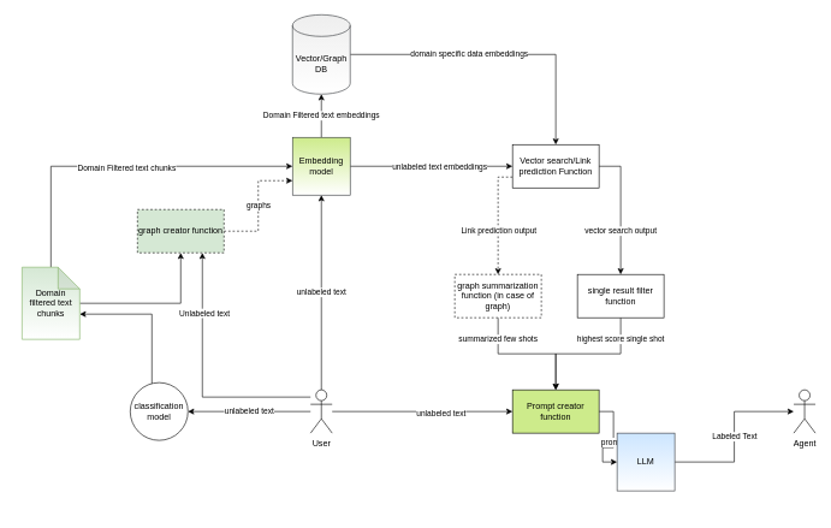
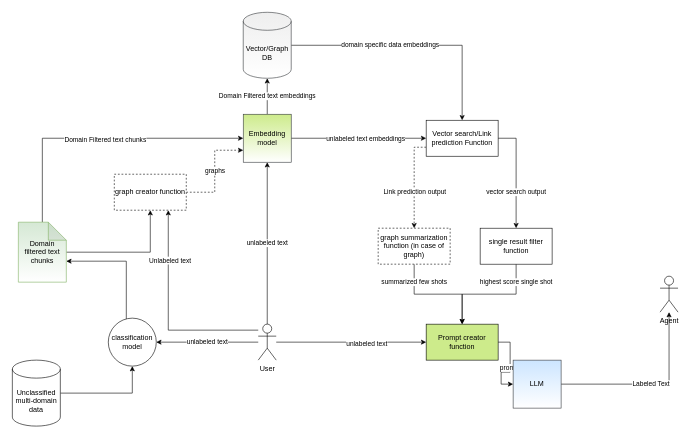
  <mxCell id="0" />
  <mxCell id="1" parent="0" />
  <mxCell id="2" value="prompt" style="edgeStyle=orthogonalEdgeStyle;rounded=0;orthogonalLoop=1;jettySize=auto;html=1;exitX=1;exitY=0.5;exitDx=0;exitDy=0;" edge="1" parent="1" source="6" target="4"><mxGeometry relative="1" as="geometry"><mxPoint x="830" y="570" as="sourcePoint" /></mxGeometry></mxCell>
  <mxCell id="3" value="Labeled Text" style="edgeStyle=orthogonalEdgeStyle;rounded=0;orthogonalLoop=1;jettySize=auto;html=1;" edge="1" parent="1" source="4" target="5"><mxGeometry relative="1" as="geometry" /></mxCell>
  <mxCell id="4" value="LLM" style="whiteSpace=wrap;html=1;aspect=fixed;fillColor=#cce5ff;strokeColor=#36393d;gradientColor=#ffffff;" vertex="1" parent="1"><mxGeometry x="855" y="600" width="80" height="80" as="geometry" /></mxCell>
- <mxCell id="5" value="Agent" style="shape=umlActor;verticalLabelPosition=bottom;verticalAlign=top;html=1;outlineConnect=0;" vertex="1" parent="1"><mxGeometry x="1100" y="540" width="30" height="60" as="geometry" /></mxCell>
+ <mxCell id="5" value="Agent" style="shape=umlActor;verticalLabelPosition=bottom;verticalAlign=top;html=1;outlineConnect=0;" vertex="1" parent="1"><mxGeometry x="1100" y="460" width="30" height="60" as="geometry" /></mxCell>
  <mxCell id="6" value="Prompt creator function" style="rounded=0;whiteSpace=wrap;html=1;fillColor=#cdeb8b;" vertex="1" parent="1"><mxGeometry x="710" y="540" width="120" height="60" as="geometry" /></mxCell>
  <mxCell id="7" value="unlabeled text" style="edgeStyle=orthogonalEdgeStyle;rounded=0;orthogonalLoop=1;jettySize=auto;html=1;" edge="1" parent="1" source="13" target="20"><mxGeometry relative="1" as="geometry" /></mxCell>
  <mxCell id="8" style="edgeStyle=orthogonalEdgeStyle;rounded=0;orthogonalLoop=1;jettySize=auto;html=1;entryX=0;entryY=0.5;entryDx=0;entryDy=0;" edge="1" parent="1" source="13" target="6"><mxGeometry relative="1" as="geometry" /></mxCell>
  <mxCell id="9" value="unlabeled text" style="edgeLabel;html=1;align=center;verticalAlign=middle;resizable=0;points=[];" vertex="1" connectable="0" parent="8"><mxGeometry x="0.2" y="-2" relative="1" as="geometry"><mxPoint as="offset" /></mxGeometry></mxCell>
  <mxCell id="10" value="unlabeled text" style="edgeStyle=orthogonalEdgeStyle;rounded=0;orthogonalLoop=1;jettySize=auto;html=1;" edge="1" parent="1" source="13" target="24"><mxGeometry relative="1" as="geometry" /></mxCell>
  <mxCell id="11" style="edgeStyle=orthogonalEdgeStyle;rounded=0;orthogonalLoop=1;jettySize=auto;html=1;entryX=0.75;entryY=1;entryDx=0;entryDy=0;" edge="1" parent="1" source="13" target="32"><mxGeometry relative="1" as="geometry"><Array as="points"><mxPoint x="280" y="550" /></Array></mxGeometry></mxCell>
  <mxCell id="12" value="Unlabeled text" style="edgeLabel;html=1;align=center;verticalAlign=middle;resizable=0;points=[];" vertex="1" connectable="0" parent="11"><mxGeometry x="0.523" y="-2" relative="1" as="geometry"><mxPoint as="offset" /></mxGeometry></mxCell>
  <mxCell id="13" value="User" style="shape=umlActor;verticalLabelPosition=bottom;verticalAlign=top;html=1;outlineConnect=0;" vertex="1" parent="1"><mxGeometry x="430" y="540" width="30" height="60" as="geometry" /></mxCell>
  <mxCell id="14" value="summarized few shots" style="edgeStyle=orthogonalEdgeStyle;rounded=0;orthogonalLoop=1;jettySize=auto;html=1;entryX=0.5;entryY=0;entryDx=0;entryDy=0;" edge="1" parent="1" source="16" target="6"><mxGeometry x="-0.667" relative="1" as="geometry"><mxPoint as="offset" /></mxGeometry></mxCell>
  <mxCell id="15" value="&lt;span style=&quot;color: rgba(0 , 0 , 0 , 0) ; font-family: monospace ; font-size: 0px ; background-color: rgb(248 , 249 , 250)&quot;&gt;%3CmxGraphModel%3E%3Croot%3E%3CmxCell%20id%3D%220%22%2F%3E%3CmxCell%20id%3D%221%22%20parent%3D%220%22%2F%3E%3CmxCell%20id%3D%222%22%20value%3D%22Vector%20search%2FNode%20prediction%20Function%22%20style%3D%22rounded%3D0%3BwhiteSpace%3Dwrap%3Bhtml%3D1%3BfillColor%3D%23ffffff%3B%22%20vertex%3D%221%22%20parent%3D%221%22%3E%3CmxGeometry%20x%3D%22200%22%20y%3D%2230%22%20width%3D%22120%22%20height%3D%2260%22%20as%3D%22geometry%22%2F%3E%3C%2FmxCell%3E%3C%2Froot%3E%3C%2FmxGraphModel%3E&lt;/span&gt;" style="edgeLabel;html=1;align=center;verticalAlign=middle;resizable=0;points=[];" vertex="1" connectable="0" parent="14"><mxGeometry x="-0.62" y="-3" relative="1" as="geometry"><mxPoint as="offset" /></mxGeometry></mxCell>
  <mxCell id="16" value="graph&amp;nbsp;summarization function (in case of graph)" style="rounded=0;whiteSpace=wrap;html=1;dashed=1;" vertex="1" parent="1"><mxGeometry x="630" y="380" width="120" height="60" as="geometry" /></mxCell>
+ <mxCell id="17" style="edgeStyle=orthogonalEdgeStyle;rounded=0;orthogonalLoop=1;jettySize=auto;html=1;entryX=0.5;entryY=1;entryDx=0;entryDy=0;" edge="1" parent="1" source="18" target="20"><mxGeometry relative="1" as="geometry" /></mxCell>
+ <mxCell id="18" value="Unclassified multi-domain data" style="shape=cylinder3;whiteSpace=wrap;html=1;boundedLbl=1;backgroundOutline=1;size=15;fillColor=#ffffff;" vertex="1" parent="1"><mxGeometry x="20" y="600" width="80" height="110" as="geometry" /></mxCell>
  <mxCell id="19" style="edgeStyle=orthogonalEdgeStyle;rounded=0;orthogonalLoop=1;jettySize=auto;html=1;entryX=0;entryY=0;entryDx=80;entryDy=65;entryPerimeter=0;" edge="1" parent="1" source="20" target="30"><mxGeometry relative="1" as="geometry"><Array as="points"><mxPoint x="210" y="435" /></Array></mxGeometry></mxCell>
  <mxCell id="20" value="classification model" style="ellipse;whiteSpace=wrap;html=1;aspect=fixed;fillColor=#ffffff;" vertex="1" parent="1"><mxGeometry x="180" y="530" width="80" height="80" as="geometry" /></mxCell>
  <mxCell id="21" value="Domain Filtered text embeddings" style="edgeStyle=orthogonalEdgeStyle;rounded=0;orthogonalLoop=1;jettySize=auto;html=1;entryX=0.5;entryY=1;entryDx=0;entryDy=0;entryPerimeter=0;" edge="1" parent="1" source="24" target="26"><mxGeometry relative="1" as="geometry" /></mxCell>
  <mxCell id="22" style="edgeStyle=orthogonalEdgeStyle;rounded=0;orthogonalLoop=1;jettySize=auto;html=1;entryX=0;entryY=0.5;entryDx=0;entryDy=0;" edge="1" parent="1" source="24" target="37"><mxGeometry relative="1" as="geometry" /></mxCell>
  <mxCell id="23" value="unlabeled text&amp;nbsp;embeddings" style="edgeLabel;html=1;align=center;verticalAlign=middle;resizable=0;points=[];" vertex="1" connectable="0" parent="22"><mxGeometry x="0.298" y="2" relative="1" as="geometry"><mxPoint x="-23" y="2" as="offset" /></mxGeometry></mxCell>
  <mxCell id="24" value="Embedding model" style="whiteSpace=wrap;html=1;aspect=fixed;fillColor=#cdeb8b;strokeColor=#36393d;gradientColor=#ffffff;" vertex="1" parent="1"><mxGeometry x="405" y="190" width="80" height="80" as="geometry" /></mxCell>
  <mxCell id="25" value="domain specific data embeddings" style="edgeStyle=orthogonalEdgeStyle;rounded=0;orthogonalLoop=1;jettySize=auto;html=1;" edge="1" parent="1" source="26" target="37"><mxGeometry x="-0.195" relative="1" as="geometry"><mxPoint as="offset" /></mxGeometry></mxCell>
  <mxCell id="26" value="Vector/Graph DB" style="shape=cylinder3;whiteSpace=wrap;html=1;boundedLbl=1;backgroundOutline=1;size=15;fillColor=#eeeeee;strokeColor=#36393d;gradientColor=#ffffff;" vertex="1" parent="1"><mxGeometry x="405" y="20" width="80" height="110" as="geometry" /></mxCell>
  <mxCell id="27" style="edgeStyle=orthogonalEdgeStyle;rounded=0;orthogonalLoop=1;jettySize=auto;html=1;entryX=0;entryY=0.5;entryDx=0;entryDy=0;" edge="1" parent="1" source="30" target="24"><mxGeometry relative="1" as="geometry"><Array as="points"><mxPoint x="70" y="230" /></Array></mxGeometry></mxCell>
  <mxCell id="28" value="Domain Filtered text chunks" style="edgeLabel;html=1;align=center;verticalAlign=middle;resizable=0;points=[];" vertex="1" connectable="0" parent="27"><mxGeometry x="0.026" y="-1" relative="1" as="geometry"><mxPoint as="offset" /></mxGeometry></mxCell>
  <mxCell id="29" style="edgeStyle=orthogonalEdgeStyle;rounded=0;orthogonalLoop=1;jettySize=auto;html=1;entryX=0.5;entryY=1;entryDx=0;entryDy=0;" edge="1" parent="1" source="30" target="32"><mxGeometry relative="1" as="geometry" /></mxCell>
  <mxCell id="30" value="Domain filtered text chunks" style="shape=note;whiteSpace=wrap;html=1;backgroundOutline=1;darkOpacity=0.05;fillColor=#d5e8d4;strokeColor=#82b366;gradientColor=#ffffff;" vertex="1" parent="1"><mxGeometry x="30" y="370" width="80" height="100" as="geometry" /></mxCell>
  <mxCell id="31" value="graphs" style="edgeStyle=orthogonalEdgeStyle;rounded=0;orthogonalLoop=1;jettySize=auto;html=1;entryX=0;entryY=0.75;entryDx=0;entryDy=0;dashed=1;" edge="1" parent="1" source="32" target="24"><mxGeometry relative="1" as="geometry" /></mxCell>
- <mxCell id="32" value="graph creator function" style="rounded=0;whiteSpace=wrap;html=1;fillColor=#d5e8d4;dashed=1;" vertex="1" parent="1"><mxGeometry x="190" y="290" width="120" height="60" as="geometry" /></mxCell>
+ <mxCell id="32" value="graph creator function" style="rounded=0;whiteSpace=wrap;html=1;fillColor=#ffffff;dashed=1;" vertex="1" parent="1"><mxGeometry x="190" y="290" width="120" height="60" as="geometry" /></mxCell>
  <mxCell id="33" style="edgeStyle=orthogonalEdgeStyle;rounded=0;orthogonalLoop=1;jettySize=auto;html=1;dashed=1;exitX=0;exitY=0.75;exitDx=0;exitDy=0;" edge="1" parent="1" source="37"><mxGeometry relative="1" as="geometry"><mxPoint x="690" y="380" as="targetPoint" /></mxGeometry></mxCell>
  <mxCell id="34" value="Link prediction output" style="edgeLabel;html=1;align=center;verticalAlign=middle;resizable=0;points=[];" vertex="1" connectable="0" parent="33"><mxGeometry x="0.226" y="2" relative="1" as="geometry"><mxPoint as="offset" /></mxGeometry></mxCell>
  <mxCell id="35" style="edgeStyle=orthogonalEdgeStyle;rounded=0;orthogonalLoop=1;jettySize=auto;html=1;entryX=0.5;entryY=0;entryDx=0;entryDy=0;" edge="1" parent="1" source="37" target="39"><mxGeometry relative="1" as="geometry"><Array as="points"><mxPoint x="860" y="230" /></Array></mxGeometry></mxCell>
  <mxCell id="36" value="vector search output" style="edgeLabel;html=1;align=center;verticalAlign=middle;resizable=0;points=[];" vertex="1" connectable="0" parent="35"><mxGeometry x="0.325" y="-1" relative="1" as="geometry"><mxPoint as="offset" /></mxGeometry></mxCell>
  <mxCell id="37" value="Vector search/Link prediction Function" style="rounded=0;whiteSpace=wrap;html=1;fillColor=#ffffff;" vertex="1" parent="1"><mxGeometry x="710" y="200" width="120" height="60" as="geometry" /></mxCell>
  <mxCell id="38" value="highest score single shot" style="edgeStyle=orthogonalEdgeStyle;rounded=0;orthogonalLoop=1;jettySize=auto;html=1;entryX=0.5;entryY=0;entryDx=0;entryDy=0;" edge="1" parent="1" source="39" target="6"><mxGeometry x="-0.684" relative="1" as="geometry"><mxPoint as="offset" /></mxGeometry></mxCell>
  <mxCell id="39" value="single result filter function" style="rounded=0;whiteSpace=wrap;html=1;fillColor=#ffffff;gradientColor=#ffffff;" vertex="1" parent="1"><mxGeometry x="800" y="380" width="120" height="60" as="geometry" /></mxCell>
